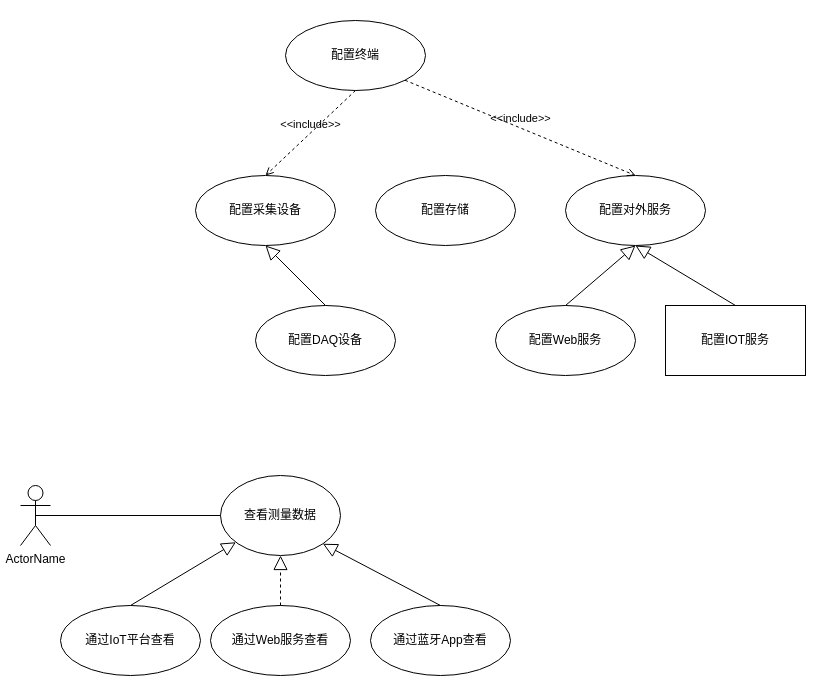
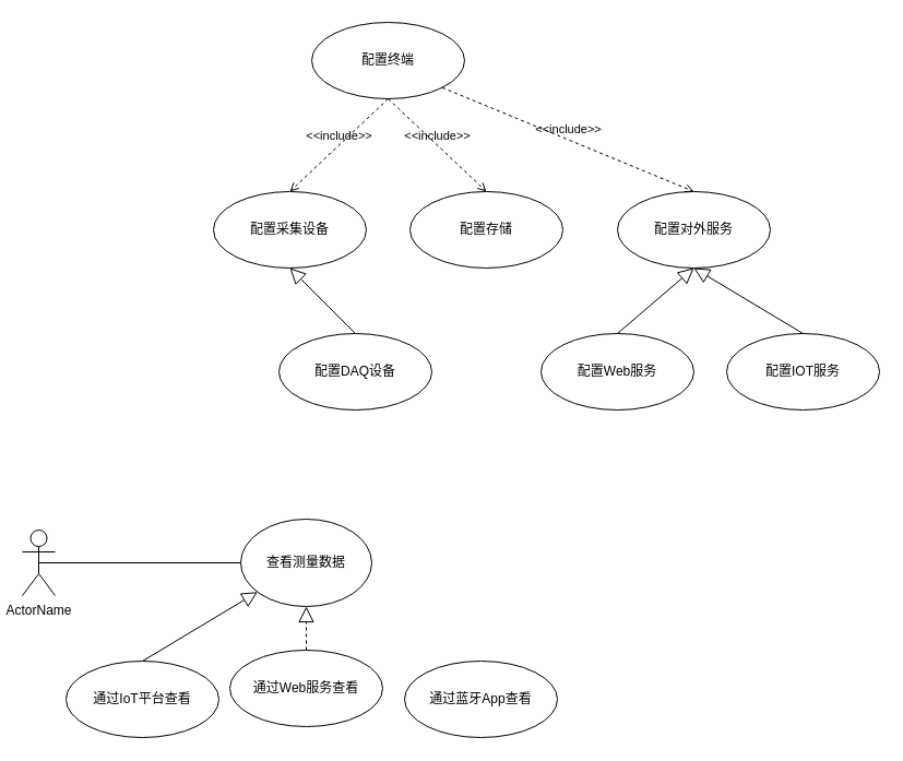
  <mxCell id="0" />
  <mxCell id="1" parent="0" />
  <mxCell id="2" value="配置终端" style="ellipse;whiteSpace=wrap;html=1;" vertex="1" parent="1"><mxGeometry x="285" y="20" width="140" height="70" as="geometry" /></mxCell>
  <mxCell id="3" value="配置采集设备" style="ellipse;whiteSpace=wrap;html=1;" vertex="1" parent="1"><mxGeometry x="195" y="175" width="140" height="70" as="geometry" /></mxCell>
  <mxCell id="4" value="配置存储" style="ellipse;whiteSpace=wrap;html=1;" vertex="1" parent="1"><mxGeometry x="375" y="175" width="140" height="70" as="geometry" /></mxCell>
  <mxCell id="5" value="配置对外服务" style="ellipse;whiteSpace=wrap;html=1;" vertex="1" parent="1"><mxGeometry x="565" y="175" width="140" height="70" as="geometry" /></mxCell>
  <mxCell id="6" value="配置DAQ设备" style="ellipse;whiteSpace=wrap;html=1;" vertex="1" parent="1"><mxGeometry x="255" y="305" width="140" height="70" as="geometry" /></mxCell>
  <mxCell id="7" value="" style="edgeStyle=none;html=1;endArrow=block;endFill=0;endSize=12;verticalAlign=bottom;exitX=0.5;exitY=0;exitDx=0;exitDy=0;entryX=0.5;entryY=1;entryDx=0;entryDy=0;" edge="1" parent="1" source="6" target="3"><mxGeometry width="160" relative="1" as="geometry"><mxPoint x="245" y="215" as="sourcePoint" /><mxPoint x="405" y="215" as="targetPoint" /></mxGeometry></mxCell>
  <mxCell id="8" value="&amp;lt;&amp;lt;include&amp;gt;&amp;gt;" style="edgeStyle=none;html=1;endArrow=open;verticalAlign=bottom;dashed=1;labelBackgroundColor=none;exitX=0.5;exitY=1;exitDx=0;exitDy=0;entryX=0.5;entryY=0;entryDx=0;entryDy=0;" edge="1" parent="1" source="2" target="3"><mxGeometry width="160" relative="1" as="geometry"><mxPoint x="245" y="245" as="sourcePoint" /><mxPoint x="405" y="245" as="targetPoint" /></mxGeometry></mxCell>
+ <mxCell id="9" value="&amp;lt;&amp;lt;include&amp;gt;&amp;gt;" style="edgeStyle=none;html=1;endArrow=open;verticalAlign=bottom;dashed=1;labelBackgroundColor=none;exitX=0.5;exitY=1;exitDx=0;exitDy=0;entryX=0.5;entryY=0;entryDx=0;entryDy=0;" edge="1" parent="1" source="2" target="4"><mxGeometry width="160" relative="1" as="geometry"><mxPoint x="245" y="245" as="sourcePoint" /><mxPoint x="405" y="245" as="targetPoint" /></mxGeometry></mxCell>
  <mxCell id="10" value="&amp;lt;&amp;lt;include&amp;gt;&amp;gt;" style="edgeStyle=none;html=1;endArrow=open;verticalAlign=bottom;dashed=1;labelBackgroundColor=none;exitX=1;exitY=1;exitDx=0;exitDy=0;entryX=0.5;entryY=0;entryDx=0;entryDy=0;" edge="1" parent="1" source="2" target="5"><mxGeometry width="160" relative="1" as="geometry"><mxPoint x="245" y="245" as="sourcePoint" /><mxPoint x="405" y="245" as="targetPoint" /></mxGeometry></mxCell>
  <mxCell id="11" value="配置Web服务" style="ellipse;whiteSpace=wrap;html=1;" vertex="1" parent="1"><mxGeometry x="495" y="305" width="140" height="70" as="geometry" /></mxCell>
- <mxCell id="12" value="配置IOT服务" style="whiteSpace=wrap;html=1;rounded=0;" vertex="1" parent="1"><mxGeometry x="665" y="305" width="140" height="70" as="geometry" /></mxCell>
+ <mxCell id="12" value="配置IOT服务" style="ellipse;whiteSpace=wrap;html=1;" vertex="1" parent="1"><mxGeometry x="665" y="305" width="140" height="70" as="geometry" /></mxCell>
  <mxCell id="13" value="" style="edgeStyle=none;html=1;endArrow=block;endFill=0;endSize=12;verticalAlign=bottom;exitX=0.5;exitY=0;exitDx=0;exitDy=0;entryX=0.5;entryY=1;entryDx=0;entryDy=0;" edge="1" parent="1" source="11" target="5"><mxGeometry width="160" relative="1" as="geometry"><mxPoint x="685" y="335" as="sourcePoint" /><mxPoint x="845" y="335" as="targetPoint" /></mxGeometry></mxCell>
  <mxCell id="14" value="" style="edgeStyle=none;html=1;endArrow=block;endFill=0;endSize=12;verticalAlign=bottom;exitX=0.5;exitY=0;exitDx=0;exitDy=0;entryX=0.5;entryY=1;entryDx=0;entryDy=0;" edge="1" parent="1" source="12" target="5"><mxGeometry width="160" relative="1" as="geometry"><mxPoint x="685" y="335" as="sourcePoint" /><mxPoint x="845" y="335" as="targetPoint" /></mxGeometry></mxCell>
  <mxCell id="15" value="ActorName" style="shape=umlActor;html=1;verticalLabelPosition=bottom;verticalAlign=top;align=center;" vertex="1" parent="1"><mxGeometry x="20" y="485" width="30" height="60" as="geometry" /></mxCell>
  <mxCell id="16" value="查看测量数据" style="ellipse;whiteSpace=wrap;html=1;" vertex="1" parent="1"><mxGeometry x="220" y="475" width="120" height="80" as="geometry" /></mxCell>
  <mxCell id="17" value="" style="edgeStyle=none;html=1;endArrow=none;verticalAlign=bottom;exitX=0.5;exitY=0.5;exitDx=0;exitDy=0;exitPerimeter=0;" edge="1" parent="1" source="15" target="16"><mxGeometry width="160" relative="1" as="geometry"><mxPoint x="280" y="415" as="sourcePoint" /><mxPoint x="440" y="415" as="targetPoint" /></mxGeometry></mxCell>
  <mxCell id="18" value="通过IoT平台查看" style="ellipse;whiteSpace=wrap;html=1;" vertex="1" parent="1"><mxGeometry x="60" y="605" width="140" height="70" as="geometry" /></mxCell>
- <mxCell id="19" value="通过Web服务查看" style="ellipse;whiteSpace=wrap;html=1;" vertex="1" parent="1"><mxGeometry x="210" y="605" width="140" height="70" as="geometry" /></mxCell>
+ <mxCell id="19" value="通过Web服务查看" style="ellipse;whiteSpace=wrap;html=1;" vertex="1" parent="1"><mxGeometry x="210" y="595" width="140" height="70" as="geometry" /></mxCell>
  <mxCell id="20" value="通过蓝牙App查看" style="ellipse;whiteSpace=wrap;html=1;" vertex="1" parent="1"><mxGeometry x="370" y="605" width="140" height="70" as="geometry" /></mxCell>
  <mxCell id="21" value="" style="edgeStyle=none;html=1;endArrow=block;endFill=0;endSize=12;verticalAlign=bottom;exitX=0.5;exitY=0;exitDx=0;exitDy=0;dashed=1;" edge="1" parent="1" source="19" target="16"><mxGeometry width="160" relative="1" as="geometry"><mxPoint x="280" y="535" as="sourcePoint" /><mxPoint x="440" y="535" as="targetPoint" /></mxGeometry></mxCell>
  <mxCell id="22" value="" style="edgeStyle=none;html=1;endArrow=block;endFill=0;endSize=12;verticalAlign=bottom;exitX=0.5;exitY=0;exitDx=0;exitDy=0;" edge="1" parent="1" source="18" target="16"><mxGeometry width="160" relative="1" as="geometry"><mxPoint x="200" y="595" as="sourcePoint" /><mxPoint x="360" y="595" as="targetPoint" /></mxGeometry></mxCell>
- <mxCell id="23" value="" style="edgeStyle=none;html=1;endArrow=block;endFill=0;endSize=12;verticalAlign=bottom;exitX=0.5;exitY=0;exitDx=0;exitDy=0;entryX=1;entryY=1;entryDx=0;entryDy=0;" edge="1" parent="1" source="20" target="16"><mxGeometry width="160" relative="1" as="geometry"><mxPoint x="280" y="535" as="sourcePoint" /><mxPoint x="440" y="535" as="targetPoint" /></mxGeometry></mxCell>
